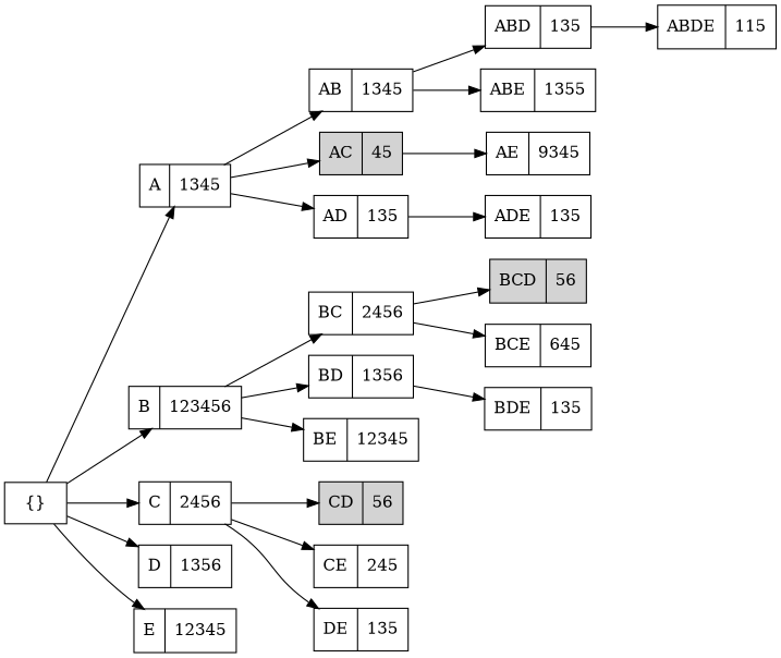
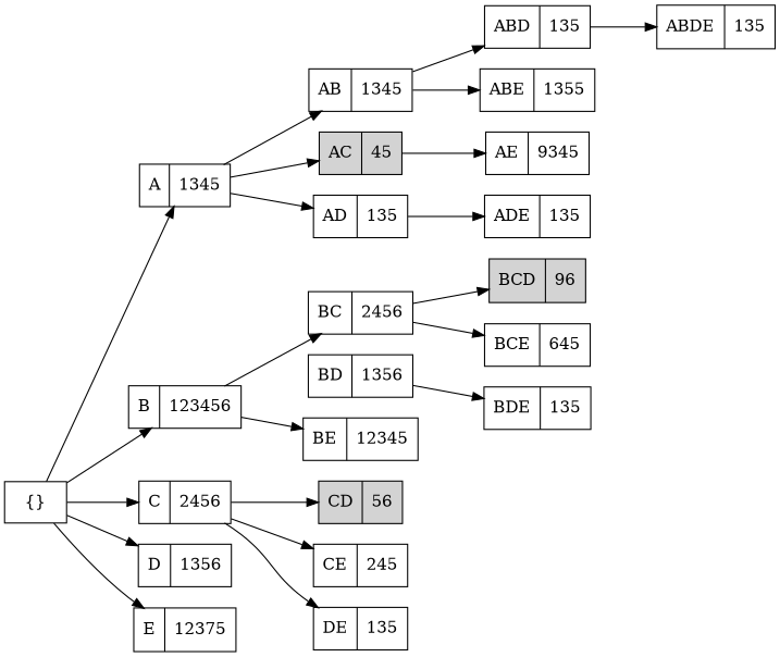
  digraph {
    fontsize=24
    rankdir=LR
    ranksep=0.75
    node [shape=record]
    n1 [label="{}" shape=box]
    n2 [label="{ A|1345 }"]
    n3 [label="{ B|123456 }"]
    n4 [label="{ C|2456 }"]
    n5 [label="{ D|1356 }"]
-   n6 [label="{ E|12345 }"]
+   n6 [label="{ E|12375 }"]
    n7 [label="{ AB|1345 }"]
    n8 [fillcolor=lightgray label="{ AC|45 }" style=filled]
    n9 [label="{ AD|135 }"]
    n10 [label="{ BC|2456 }"]
    n11 [label="{ BD|1356 }"]
    n12 [label="{ BE|12345 }"]
    n13 [fillcolor=lightgray label="{ CD|56 }" style=filled]
    n14 [label="{ CE|245 }"]
    n15 [label="{ DE|135 }"]
    n16 [label="{ ABD|135 }"]
    n17 [label="{ ABE|1355 }"]
    n18 [label="{ AE|9345 }"]
    n19 [label="{ ADE|135 }"]
-   n20 [fillcolor=lightgray label="{ BCD|56 }" style=filled]
+   n20 [fillcolor=lightgray label="{ BCD|96 }" style=filled]
    n21 [label="{ BCE|645 }"]
    n22 [label="{ BDE|135 }"]
-   n23 [label="{ ABDE|115 }"]
+   n23 [label="{ ABDE|135 }"]
    subgraph sub_1 {
      n1
    }
    n1 -> n2
    n1 -> n3
    n1 -> n4
    n1 -> n5
    n1 -> n6
    n2 -> n7
    n2 -> n8
    n2 -> n9
    n3 -> n10
-   n3 -> n11
    n3 -> n12
    n4 -> n13
    n4 -> n14
    n4 -> n15
    n7 -> n16
    n7 -> n17
    n8 -> n18
    n9 -> n19
    n10 -> n20
    n10 -> n21
    n11 -> n22
    n16 -> n23
  }
